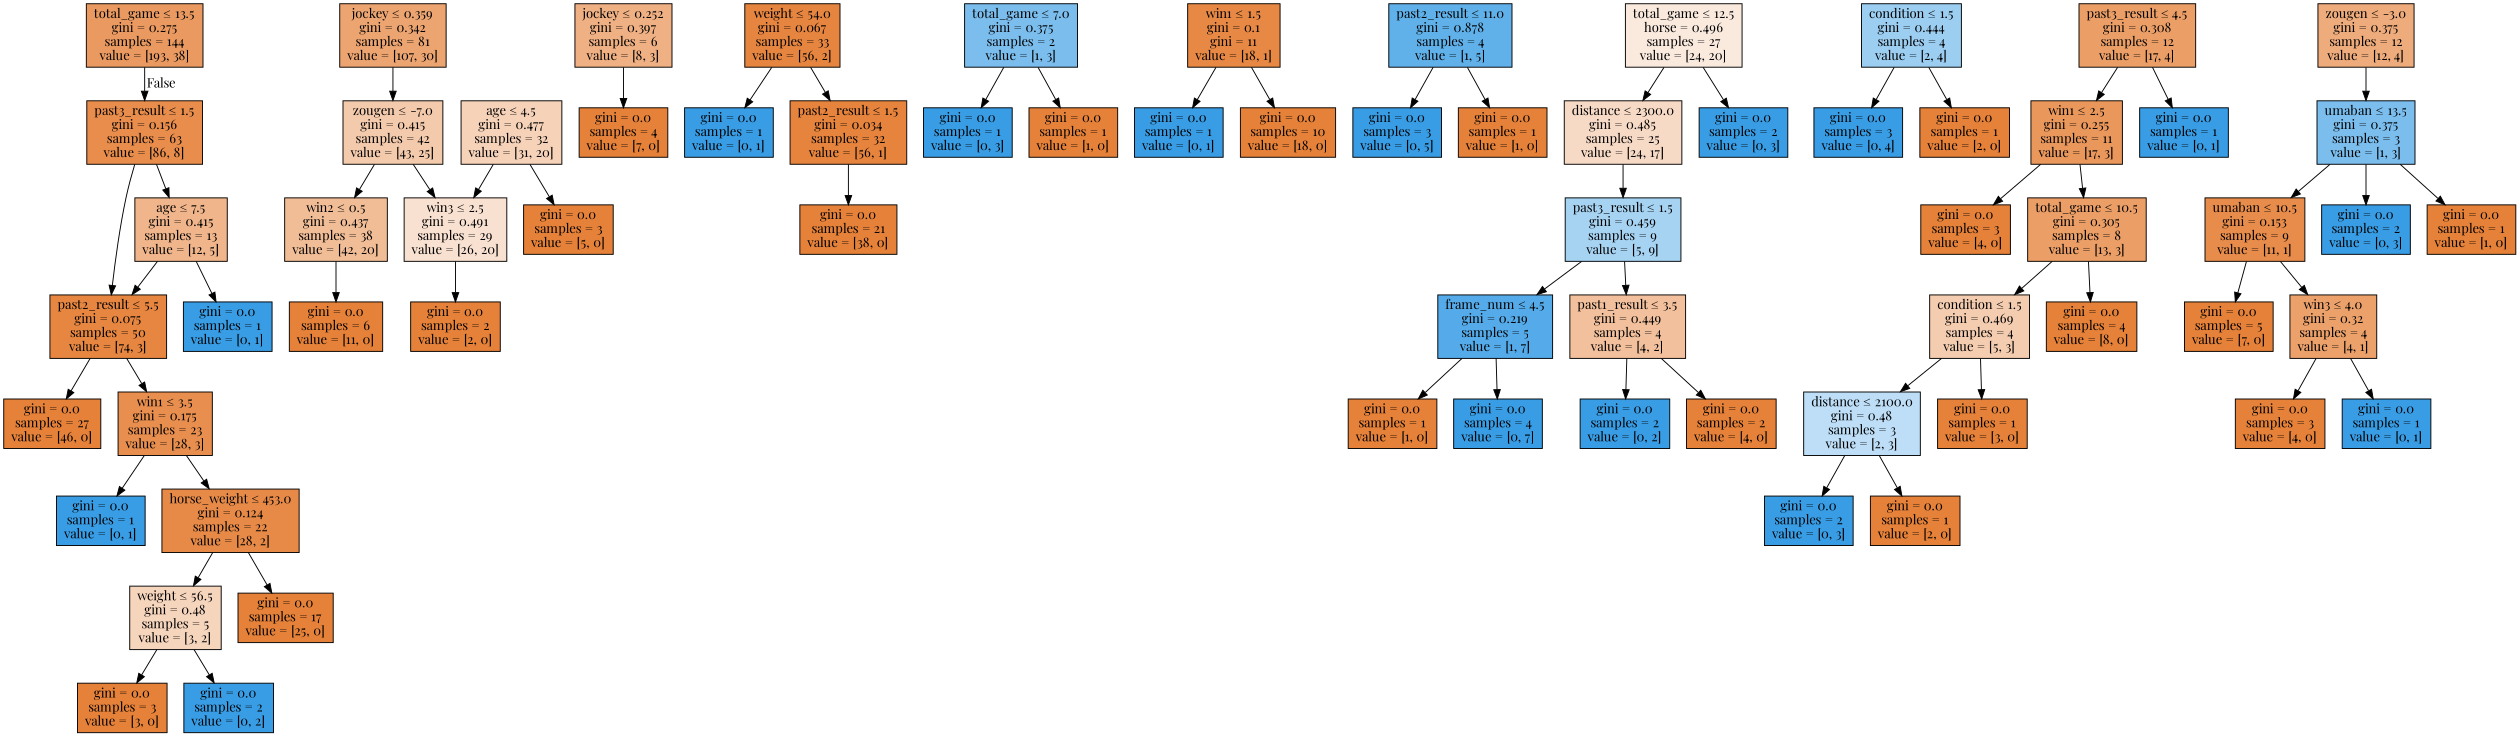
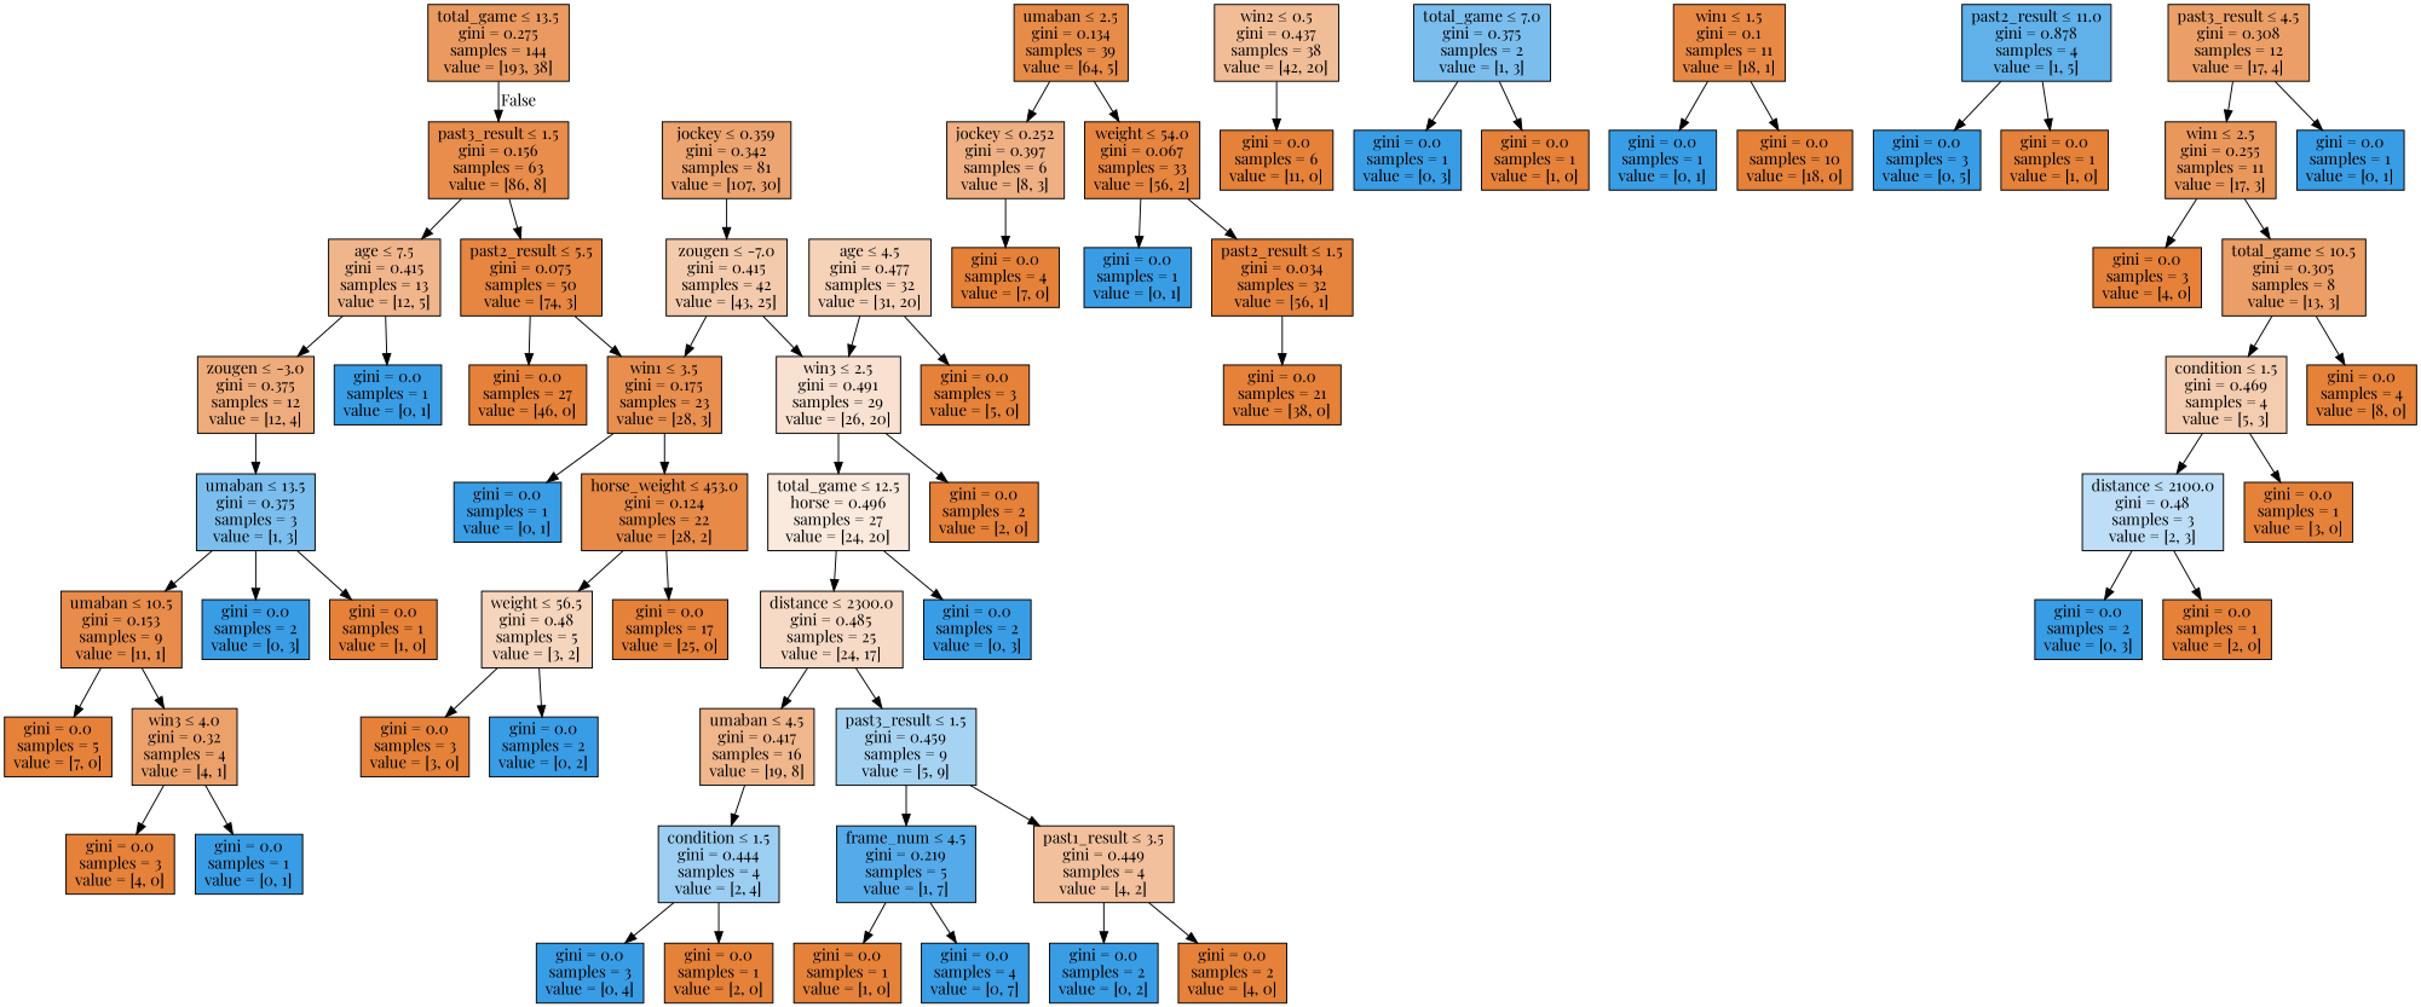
  digraph {
    fontname="Playfair Display"
    node [color=black fillcolor="#e58139ff" fontname="Playfair Display" shape=box style=filled]
    edge [fontname="Playfair Display"]
    n1 [fillcolor="#e58139cd" label=<total_game &le; 13.5<br/>gini = 0.275<br/>samples = 144<br/>value = [193, 38]>]
    n2 [fillcolor="#e58139e7" label=<past3_result &le; 1.5<br/>gini = 0.156<br/>samples = 63<br/>value = [86, 8]>]
    n3 [fillcolor="#e58139b8" label=<jockey &le; 0.359<br/>gini = 0.342<br/>samples = 81<br/>value = [107, 30]>]
    n4 [fillcolor="#e581396b" label=<zougen &le; -7.0<br/>gini = 0.415<br/>samples = 42<br/>value = [43, 25]>]
    n5 [fillcolor="#e5813995" label=<age &le; 7.5<br/>gini = 0.415<br/>samples = 13<br/>value = [12, 5]>]
    n6 [fillcolor="#e58139f5" label=<past2_result &le; 5.5<br/>gini = 0.075<br/>samples = 50<br/>value = [74, 3]>]
+   n7 [fillcolor="#e58139eb" label=<umaban &le; 2.5<br/>gini = 0.134<br/>samples = 39<br/>value = [64, 5]>]
    n8 [fillcolor="#e581399f" label=<jockey &le; 0.252<br/>gini = 0.397<br/>samples = 6<br/>value = [8, 3]>]
    n9 [fillcolor="#e58139f6" label=<weight &le; 54.0<br/>gini = 0.067<br/>samples = 33<br/>value = [56, 2]>]
    n10 [fillcolor="#e5813986" label=<win2 &le; 0.5<br/>gini = 0.437<br/>samples = 38<br/>value = [42, 20]>]
    n11 [fillcolor="#e581393b" label=<win3 &le; 2.5<br/>gini = 0.491<br/>samples = 29<br/>value = [26, 20]>]
    n12 [label=<gini = 0.0<br/>samples = 4<br/>value = [7, 0]>]
    n13 [fillcolor="#399de5ff" label=<gini = 0.0<br/>samples = 1<br/>value = [0, 1]>]
    n14 [fillcolor="#e58139fa" label=<past2_result &le; 1.5<br/>gini = 0.034<br/>samples = 32<br/>value = [56, 1]>]
    n15 [fillcolor="#399de5aa" label=<total_game &le; 7.0<br/>gini = 0.375<br/>samples = 2<br/>value = [1, 3]>]
    n16 [fillcolor="#399de5ff" label=<gini = 0.0<br/>samples = 1<br/>value = [0, 3]>]
    n17 [label=<gini = 0.0<br/>samples = 1<br/>value = [1, 0]>]
    n18 [label=<gini = 0.0<br/>samples = 21<br/>value = [38, 0]>]
-   n19 [fillcolor="#e58139f1" label=<win1 &le; 1.5<br/>gini = 0.1<br/>gini = 11<br/>value = [18, 1]>]
+   n19 [fillcolor="#e58139f1" label=<win1 &le; 1.5<br/>gini = 0.1<br/>samples = 11<br/>value = [18, 1]>]
    n20 [fillcolor="#399de5ff" label=<gini = 0.0<br/>samples = 1<br/>value = [0, 1]>]
    n21 [label=<gini = 0.0<br/>samples = 10<br/>value = [18, 0]>]
    n22 [fillcolor="#399de5cc" label=<past2_result &le; 11.0<br/>gini = 0.878<br/>samples = 4<br/>value = [1, 5]>]
    n23 [fillcolor="#399de5ff" label=<gini = 0.0<br/>samples = 3<br/>value = [0, 5]>]
    n24 [label=<gini = 0.0<br/>samples = 1<br/>value = [1, 0]>]
    n25 [label=<gini = 0.0<br/>samples = 6<br/>value = [11, 0]>]
    n26 [fillcolor="#e581395a" label=<age &le; 4.5<br/>gini = 0.477<br/>samples = 32<br/>value = [31, 20]>]
    n27 [label=<gini = 0.0<br/>samples = 3<br/>value = [5, 0]>]
    n28 [fillcolor="#e581392a" label=<total_game &le; 12.5<br/>horse = 0.496<br/>samples = 27<br/>value = [24, 20]>]
    n29 [label=<gini = 0.0<br/>samples = 2<br/>value = [2, 0]>]
    n30 [fillcolor="#e581394a" label=<distance &le; 2300.0<br/>gini = 0.485<br/>samples = 25<br/>value = [24, 17]>]
    n31 [fillcolor="#399de5ff" label=<gini = 0.0<br/>samples = 2<br/>value = [0, 3]>]
+   n32 [fillcolor="#e5813994" label=<umaban &le; 4.5<br/>gini = 0.417<br/>samples = 16<br/>value = [19, 8]>]
    n33 [fillcolor="#399de571" label=<past3_result &le; 1.5<br/>gini = 0.459<br/>samples = 9<br/>value = [5, 9]>]
    n34 [fillcolor="#399de57f" label=<condition &le; 1.5<br/>gini = 0.444<br/>samples = 4<br/>value = [2, 4]>]
    n35 [fillcolor="#399de5db" label=<frame_num &le; 4.5<br/>gini = 0.219<br/>samples = 5<br/>value = [1, 7]>]
    n36 [fillcolor="#e581397f" label=<past1_result &le; 3.5<br/>gini = 0.449<br/>samples = 4<br/>value = [4, 2]>]
    n37 [fillcolor="#399de5ff" label=<gini = 0.0<br/>samples = 3<br/>value = [0, 4]>]
    n38 [label=<gini = 0.0<br/>samples = 1<br/>value = [2, 0]>]
    n39 [fillcolor="#e58139c3" label=<past3_result &le; 4.5<br/>gini = 0.308<br/>samples = 12<br/>value = [17, 4]>]
    n40 [fillcolor="#e58139d2" label=<win1 &le; 2.5<br/>gini = 0.255<br/>samples = 11<br/>value = [17, 3]>]
    n41 [fillcolor="#399de5ff" label=<gini = 0.0<br/>samples = 1<br/>value = [0, 1]>]
    n42 [label=<gini = 0.0<br/>samples = 3<br/>value = [4, 0]>]
    n43 [fillcolor="#e58139c4" label=<total_game &le; 10.5<br/>gini = 0.305<br/>samples = 8<br/>value = [13, 3]>]
    n44 [fillcolor="#e5813966" label=<condition &le; 1.5<br/>gini = 0.469<br/>samples = 4<br/>value = [5, 3]>]
    n45 [label=<gini = 0.0<br/>samples = 4<br/>value = [8, 0]>]
    n46 [fillcolor="#399de555" label=<distance &le; 2100.0<br/>gini = 0.48<br/>samples = 3<br/>value = [2, 3]>]
    n47 [label=<gini = 0.0<br/>samples = 1<br/>value = [3, 0]>]
    n48 [fillcolor="#399de5ff" label=<gini = 0.0<br/>samples = 2<br/>value = [0, 3]>]
    n49 [label=<gini = 0.0<br/>samples = 1<br/>value = [2, 0]>]
    n50 [label=<gini = 0.0<br/>samples = 1<br/>value = [1, 0]>]
    n51 [fillcolor="#399de5ff" label=<gini = 0.0<br/>samples = 4<br/>value = [0, 7]>]
    n52 [fillcolor="#399de5ff" label=<gini = 0.0<br/>samples = 2<br/>value = [0, 2]>]
    n53 [label=<gini = 0.0<br/>samples = 2<br/>value = [4, 0]>]
    n54 [fillcolor="#e58139aa" label=<zougen &le; -3.0<br/>gini = 0.375<br/>samples = 12<br/>value = [12, 4]>]
    n55 [fillcolor="#399de5ff" label=<gini = 0.0<br/>samples = 1<br/>value = [0, 1]>]
    n56 [label=<gini = 0.0<br/>samples = 27<br/>value = [46, 0]>]
    n57 [fillcolor="#e58139e4" label=<win1 &le; 3.5<br/>gini = 0.175<br/>samples = 23<br/>value = [28, 3]>]
    n58 [fillcolor="#399de5aa" label=<umaban &le; 13.5<br/>gini = 0.375<br/>samples = 3<br/>value = [1, 3]>]
    n59 [fillcolor="#e58139e8" label=<umaban &le; 10.5<br/>gini = 0.153<br/>samples = 9<br/>value = [11, 1]>]
    n60 [fillcolor="#399de5ff" label=<gini = 0.0<br/>samples = 2<br/>value = [0, 3]>]
    n61 [label=<gini = 0.0<br/>samples = 1<br/>value = [1, 0]>]
    n62 [label=<gini = 0.0<br/>samples = 5<br/>value = [7, 0]>]
    n63 [fillcolor="#e58139bf" label=<win3 &le; 4.0<br/>gini = 0.32<br/>samples = 4<br/>value = [4, 1]>]
    n64 [label=<gini = 0.0<br/>samples = 3<br/>value = [4, 0]>]
    n65 [fillcolor="#399de5ff" label=<gini = 0.0<br/>samples = 1<br/>value = [0, 1]>]
    n66 [fillcolor="#399de5ff" label=<gini = 0.0<br/>samples = 1<br/>value = [0, 1]>]
    n67 [fillcolor="#e58139ed" label=<horse_weight &le; 453.0<br/>gini = 0.124<br/>samples = 22<br/>value = [28, 2]>]
    n68 [fillcolor="#e5813955" label=<weight &le; 56.5<br/>gini = 0.48<br/>samples = 5<br/>value = [3, 2]>]
    n69 [label=<gini = 0.0<br/>samples = 17<br/>value = [25, 0]>]
    n70 [label=<gini = 0.0<br/>samples = 3<br/>value = [3, 0]>]
    n71 [fillcolor="#399de5ff" label=<gini = 0.0<br/>samples = 2<br/>value = [0, 2]>]
    n1 -> n2 [headlabel=False labelangle=-45 labeldistance=2.5]
    n2 -> n5
    n2 -> n6
    n3 -> n4
-   n4 -> n10
+   n4 -> n57
    n4 -> n11
-   n5 -> n6
+   n5 -> n54
    n5 -> n55
    n6 -> n56
    n6 -> n57
+   n7 -> n8
+   n7 -> n9
    n8 -> n12
    n9 -> n13
    n9 -> n14
    n10 -> n25
+   n11 -> n28
    n11 -> n29
    n14 -> n18
    n15 -> n16
    n15 -> n17
    n19 -> n20
    n19 -> n21
    n22 -> n23
    n22 -> n24
    n26 -> n11
    n26 -> n27
    n28 -> n30
    n28 -> n31
+   n30 -> n32
    n30 -> n33
+   n32 -> n34
    n33 -> n35
    n33 -> n36
    n34 -> n37
    n34 -> n38
    n35 -> n50
    n35 -> n51
    n36 -> n52
    n36 -> n53
    n39 -> n40
    n39 -> n41
    n40 -> n42
    n40 -> n43
    n43 -> n44
    n43 -> n45
    n44 -> n46
    n44 -> n47
    n46 -> n48
    n46 -> n49
    n54 -> n58
    n57 -> n66
    n57 -> n67
    n58 -> n59
    n58 -> n60
    n58 -> n61
    n59 -> n62
    n59 -> n63
    n63 -> n64
    n63 -> n65
    n67 -> n68
    n67 -> n69
    n68 -> n70
    n68 -> n71
  }
